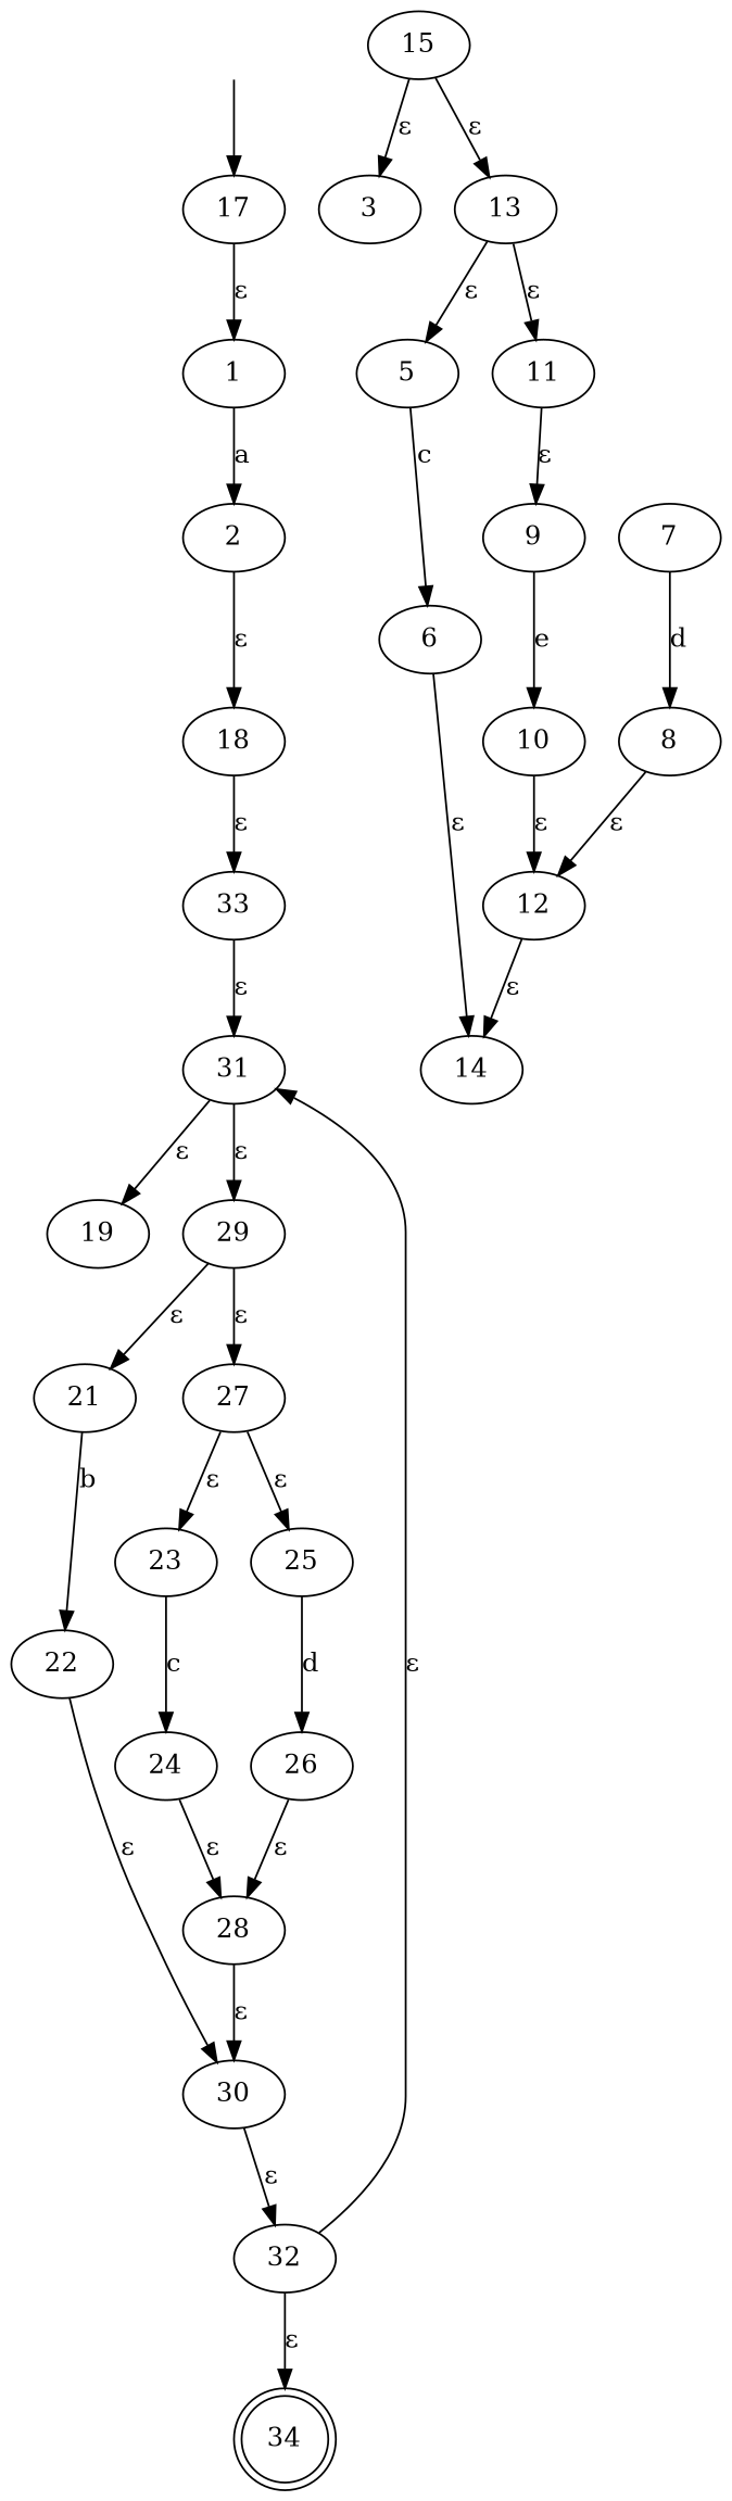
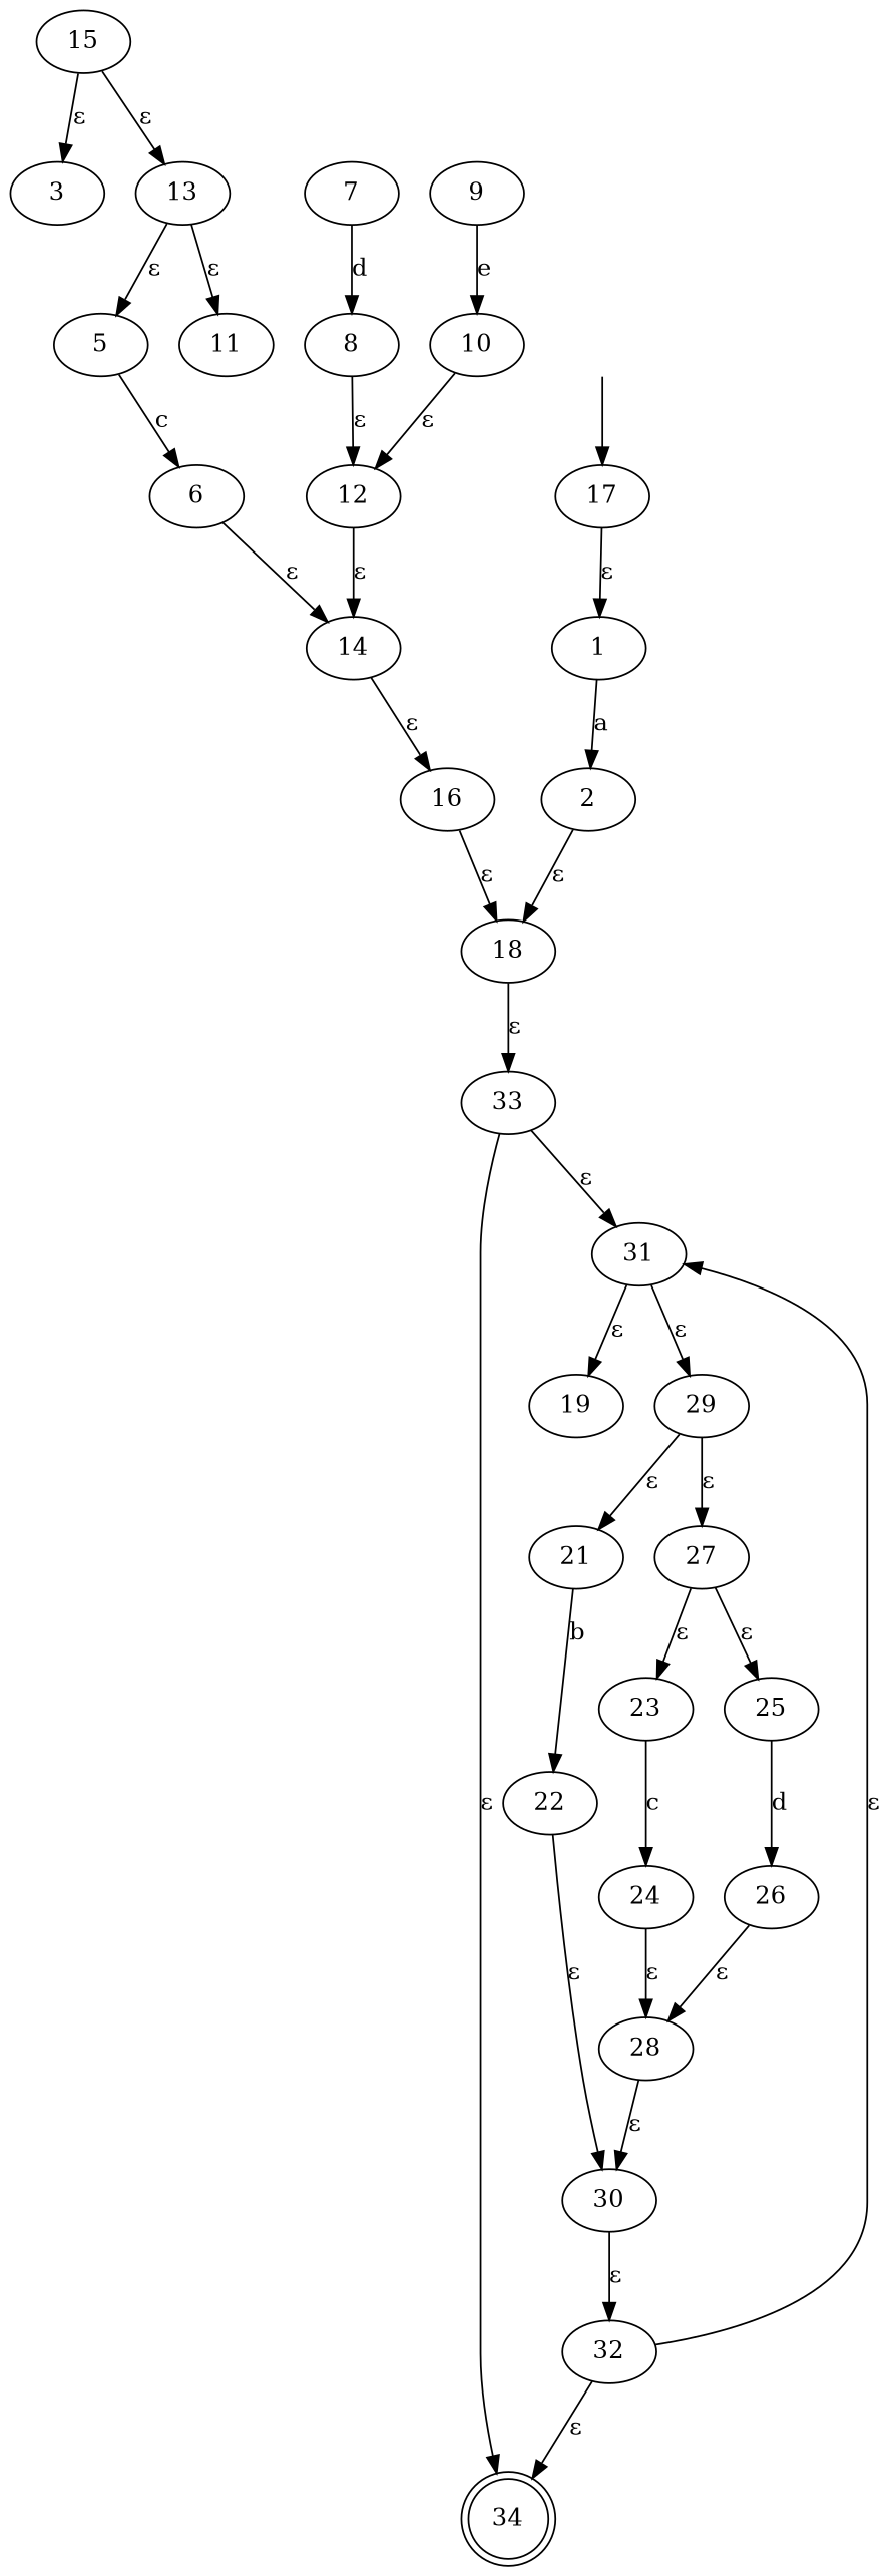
  digraph {
    n1 [label=17]
    n2 [label=1]
    n3 [label=2]
    n4 [label=15]
    n5 [label=3]
    n6 [label=13]
    n7 [label=34 shape=doublecircle]
    n8 [label=18]
    n9 [label=33]
    n10 [label=31]
    n11 [label=19]
    n12 [label=29]
    n13 [label=5]
    n14 [label=11]
    n15 [label=6]
    n16 [label=9]
+   n17 [label=16]
    n18 [label=14]
    n19 [label=7]
    n20 [label=8]
    n21 [label=10]
    n22 [label=12]
    n23 [label=21]
    n24 [label=27]
    n25 [label=22]
    n26 [label=23]
    n27 [label=25]
    n28 [label=32]
    n29 [label=30]
    n30 [label=24]
    n31 [label=26]
    n32 [label=28]
    "" [shape=plaintext]
    n1 -> n2 [label="ε"]
    n2 -> n3 [label=a]
    n3 -> n8 [label="ε"]
    n4 -> n5 [label="ε"]
    n4 -> n6 [label="ε"]
    n6 -> n13 [label="ε"]
    n6 -> n14 [label="ε"]
    n8 -> n9 [label="ε"]
+   n9 -> n7 [label="ε"]
    n9 -> n10 [label="ε"]
    n10 -> n11 [label="ε"]
    n10 -> n12 [label="ε"]
    n12 -> n23 [label="ε"]
    n12 -> n24 [label="ε"]
    n13 -> n15 [label=c]
-   n14 -> n16 [label="ε"]
    n15 -> n18 [label="ε"]
    n16 -> n21 [label=e]
+   n17 -> n8 [label="ε"]
+   n18 -> n17 [label="ε"]
    n19 -> n20 [label=d]
    n20 -> n22 [label="ε"]
    n21 -> n22 [label="ε"]
    n22 -> n18 [label="ε"]
    n23 -> n25 [label=b]
    n24 -> n26 [label="ε"]
    n24 -> n27 [label="ε"]
    n25 -> n29 [label="ε"]
    n26 -> n30 [label=c]
    n27 -> n31 [label=d]
    n28 -> n7 [label="ε"]
    n28 -> n10 [label="ε"]
    n29 -> n28 [label="ε"]
    n30 -> n32 [label="ε"]
    n31 -> n32 [label="ε"]
    n32 -> n29 [label="ε"]
    "" -> n1
  }
